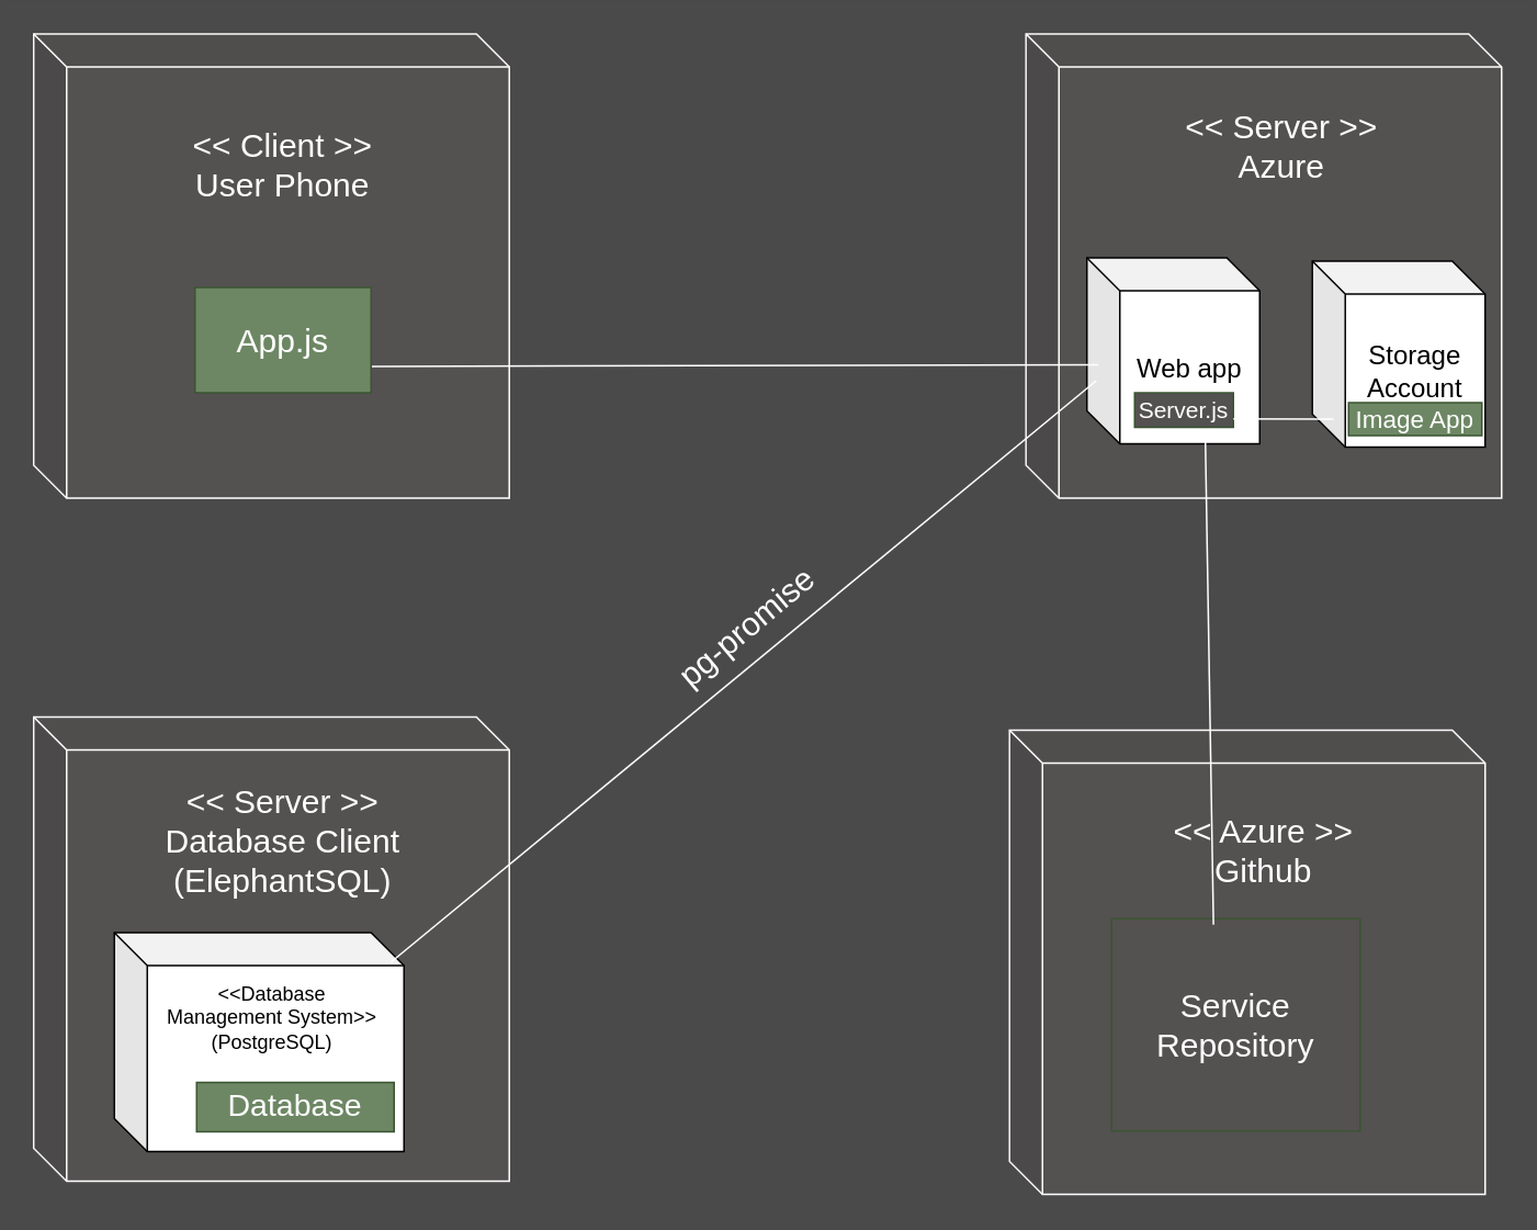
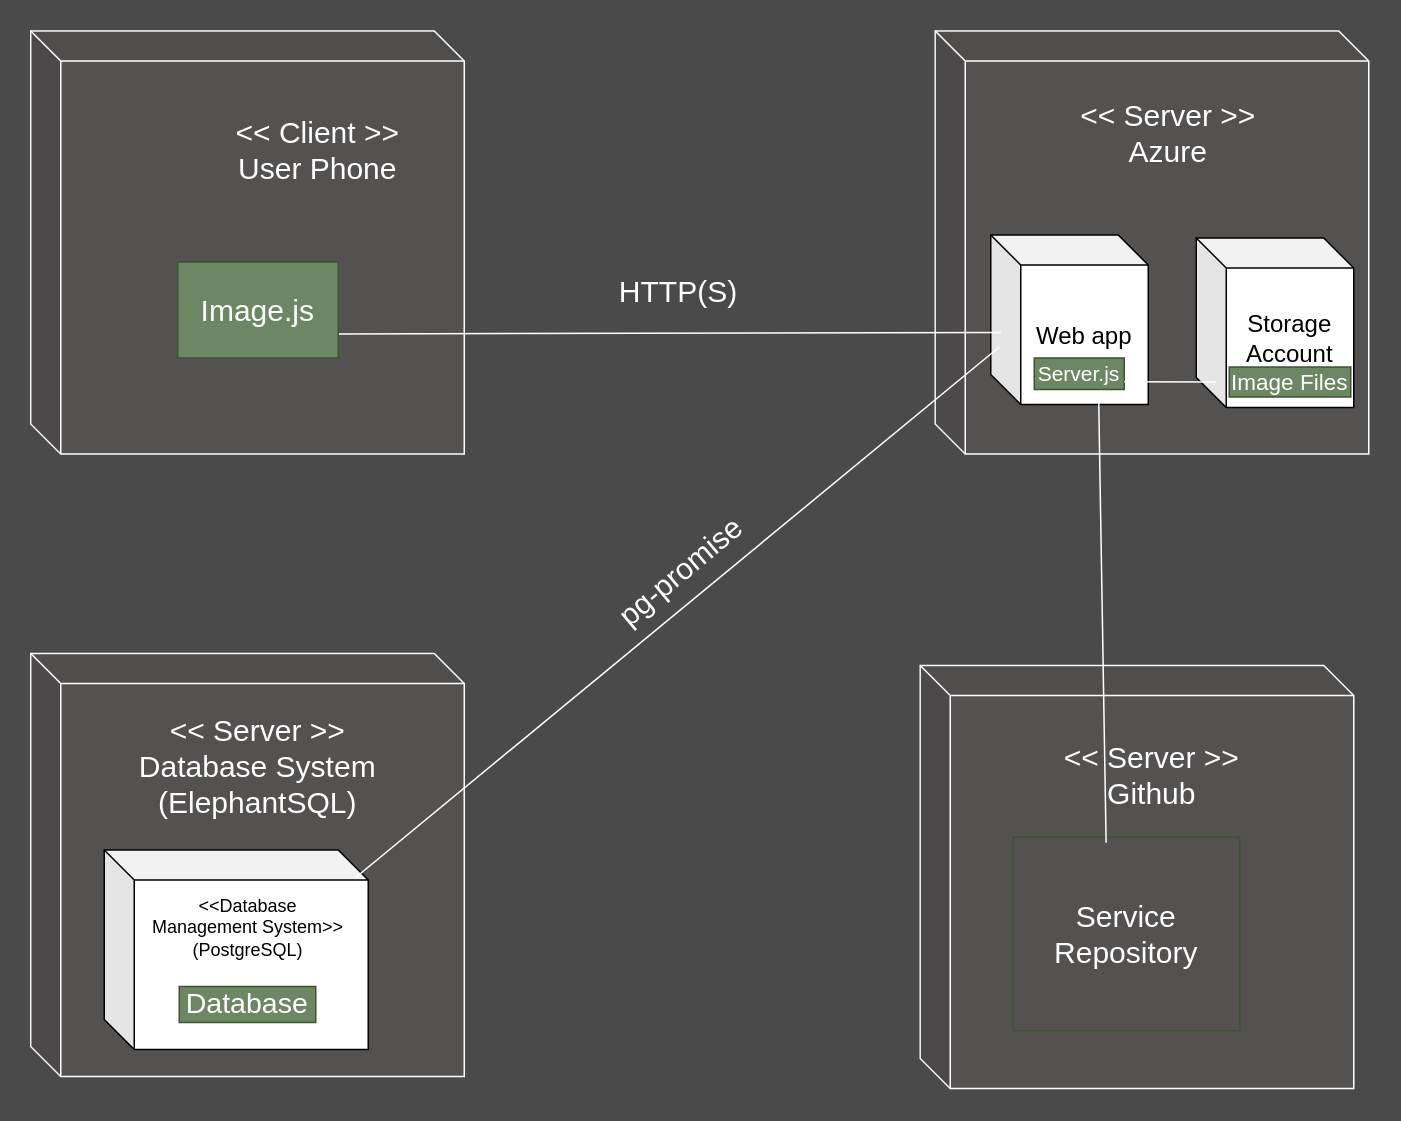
  <mxCell id="0" />
  <mxCell id="1" parent="0" />
  <mxCell id="2" value="" style="shape=cube;whiteSpace=wrap;html=1;boundedLbl=1;backgroundOutline=1;darkOpacity=0.05;darkOpacity2=0.1;fillColor=#545151;fontColor=#ffffff;strokeColor=#FFFFFF;" parent="1" vertex="1"><mxGeometry x="20" y="20" width="289" height="282" as="geometry" /></mxCell>
- <mxCell id="3" value="&lt;span style=&quot;color: rgb(255, 255, 255); font-size: 20px;&quot;&gt;&amp;lt;&amp;lt; Client &amp;gt;&amp;gt;&lt;br&gt;User Phone&lt;/span&gt;" style="text;html=1;strokeColor=none;fillColor=none;align=center;verticalAlign=middle;whiteSpace=wrap;rounded=0;" parent="1" vertex="1"><mxGeometry x="108" y="84" width="127" height="30" as="geometry" /></mxCell>
+ <mxCell id="3" value="&lt;span style=&quot;color: rgb(255, 255, 255); font-size: 20px;&quot;&gt;&amp;lt;&amp;lt; Client &amp;gt;&amp;gt;&lt;br&gt;User Phone&lt;/span&gt;" style="text;html=1;strokeColor=none;fillColor=none;align=center;verticalAlign=middle;whiteSpace=wrap;rounded=0;" parent="1" vertex="1"><mxGeometry x="148" y="84" width="127" height="30" as="geometry" /></mxCell>
  <mxCell id="4" value="" style="shape=cube;whiteSpace=wrap;html=1;boundedLbl=1;backgroundOutline=1;darkOpacity=0.05;darkOpacity2=0.1;fillColor=#545151;fontColor=#ffffff;strokeColor=#FFFFFF;" parent="1" vertex="1"><mxGeometry x="20" y="435" width="289" height="282" as="geometry" /></mxCell>
  <mxCell id="5" value="" style="shape=cube;whiteSpace=wrap;html=1;boundedLbl=1;backgroundOutline=1;darkOpacity=0.05;darkOpacity2=0.1;fillColor=#545151;fontColor=#ffffff;strokeColor=#FFFFFF;" parent="1" vertex="1"><mxGeometry x="623" y="20" width="289" height="282" as="geometry" /></mxCell>
  <mxCell id="6" value="" style="shape=cube;whiteSpace=wrap;html=1;boundedLbl=1;backgroundOutline=1;darkOpacity=0.05;darkOpacity2=0.1;fillColor=#545151;fontColor=#ffffff;strokeColor=#FFFFFF;" parent="1" vertex="1"><mxGeometry x="613" y="443" width="289" height="282" as="geometry" /></mxCell>
  <mxCell id="7" value="" style="shape=cube;whiteSpace=wrap;html=1;boundedLbl=1;backgroundOutline=1;darkOpacity=0.05;darkOpacity2=0.1;" parent="1" vertex="1"><mxGeometry x="69" y="566" width="176" height="133" as="geometry" /></mxCell>
- <mxCell id="8" value="&lt;span style=&quot;color: rgb(255, 255, 255); font-size: 20px;&quot;&gt;&amp;lt;&amp;lt; Server &amp;gt;&amp;gt;&lt;br&gt;Database Client (ElephantSQL)&lt;br&gt;&lt;/span&gt;" style="text;html=1;strokeColor=none;fillColor=none;align=center;verticalAlign=middle;whiteSpace=wrap;rounded=0;" parent="1" vertex="1"><mxGeometry x="69.25" y="488" width="204.5" height="43" as="geometry" /></mxCell>
- <mxCell id="9" value="&lt;font style=&quot;font-size: 19px;&quot;&gt;Database&lt;/font&gt;" style="rounded=0;whiteSpace=wrap;html=1;fillColor=#6d8764;strokeColor=#3A5431;fontColor=#ffffff;" parent="1" vertex="1"><mxGeometry x="119" y="657" width="120" height="30" as="geometry" /></mxCell>
+ <mxCell id="8" value="&lt;span style=&quot;color: rgb(255, 255, 255); font-size: 20px;&quot;&gt;&amp;lt;&amp;lt; Server &amp;gt;&amp;gt;&lt;br&gt;Database System (ElephantSQL)&lt;br&gt;&lt;/span&gt;" style="text;html=1;strokeColor=none;fillColor=none;align=center;verticalAlign=middle;whiteSpace=wrap;rounded=0;" parent="1" vertex="1"><mxGeometry x="69.25" y="488" width="204.5" height="43" as="geometry" /></mxCell>
+ <mxCell id="9" value="&lt;font style=&quot;font-size: 19px;&quot;&gt;Database&lt;/font&gt;" style="rounded=0;whiteSpace=wrap;html=1;fillColor=#6d8764;strokeColor=#3A5431;fontColor=#ffffff;" parent="1" vertex="1"><mxGeometry x="119" y="657" width="91" height="24" as="geometry" /></mxCell>
  <mxCell id="10" value="&lt;span style=&quot;color: rgb(255, 255, 255); font-size: 20px;&quot;&gt;&amp;lt;&amp;lt; Server &amp;gt;&amp;gt;&lt;br&gt;Azure&lt;br&gt;&lt;/span&gt;" style="text;html=1;strokeColor=none;fillColor=none;align=center;verticalAlign=middle;whiteSpace=wrap;rounded=0;" parent="1" vertex="1"><mxGeometry x="717" y="73" width="123" height="30" as="geometry" /></mxCell>
  <mxCell id="11" value="&lt;font style=&quot;font-size: 16px;&quot;&gt;Web app&lt;/font&gt;" style="shape=cube;whiteSpace=wrap;html=1;boundedLbl=1;backgroundOutline=1;darkOpacity=0.05;darkOpacity2=0.1;" parent="1" vertex="1"><mxGeometry x="660" y="156" width="105" height="113" as="geometry" /></mxCell>
  <mxCell id="12" value="&lt;font style=&quot;font-size: 16px;&quot;&gt;Storage Account&lt;/font&gt;" style="shape=cube;whiteSpace=wrap;html=1;boundedLbl=1;backgroundOutline=1;darkOpacity=0.05;darkOpacity2=0.1;" parent="1" vertex="1"><mxGeometry x="797" y="158" width="105" height="113" as="geometry" /></mxCell>
- <mxCell id="13" value="&lt;font style=&quot;font-size: 14px;&quot;&gt;Server.js&lt;/font&gt;" style="rounded=0;whiteSpace=wrap;html=1;fillColor=#545151;strokeColor=#3A5431;fontColor=#ffffff;" parent="1" vertex="1"><mxGeometry x="689" y="238" width="60" height="21" as="geometry" /></mxCell>
- <mxCell id="14" value="&lt;font style=&quot;font-size: 15px;&quot;&gt;Image App&lt;/font&gt;" style="rounded=0;whiteSpace=wrap;html=1;fillColor=#6d8764;strokeColor=#3A5431;fontColor=#ffffff;" parent="1" vertex="1"><mxGeometry x="819" y="244" width="81" height="20" as="geometry" /></mxCell>
- <mxCell id="15" value="&lt;span style=&quot;color: rgb(255, 255, 255); font-size: 20px;&quot;&gt;&amp;lt;&amp;lt; Azure &amp;gt;&amp;gt;&lt;br&gt;Github&lt;br&gt;&lt;/span&gt;" style="text;html=1;strokeColor=none;fillColor=none;align=center;verticalAlign=middle;whiteSpace=wrap;rounded=0;" parent="1" vertex="1"><mxGeometry x="699" y="501" width="137" height="30" as="geometry" /></mxCell>
+ <mxCell id="13" value="&lt;font style=&quot;font-size: 14px;&quot;&gt;Server.js&lt;/font&gt;" style="rounded=0;whiteSpace=wrap;html=1;fillColor=#6d8764;strokeColor=#3A5431;fontColor=#ffffff;" parent="1" vertex="1"><mxGeometry x="689" y="238" width="60" height="21" as="geometry" /></mxCell>
+ <mxCell id="14" value="&lt;font style=&quot;font-size: 15px;&quot;&gt;Image Files&lt;/font&gt;" style="rounded=0;whiteSpace=wrap;html=1;fillColor=#6d8764;strokeColor=#3A5431;fontColor=#ffffff;" parent="1" vertex="1"><mxGeometry x="819" y="244" width="81" height="20" as="geometry" /></mxCell>
+ <mxCell id="15" value="&lt;span style=&quot;color: rgb(255, 255, 255); font-size: 20px;&quot;&gt;&amp;lt;&amp;lt; Server &amp;gt;&amp;gt;&lt;br&gt;Github&lt;br&gt;&lt;/span&gt;" style="text;html=1;strokeColor=none;fillColor=none;align=center;verticalAlign=middle;whiteSpace=wrap;rounded=0;" parent="1" vertex="1"><mxGeometry x="699" y="501" width="137" height="30" as="geometry" /></mxCell>
  <mxCell id="16" value="&lt;font style=&quot;font-size: 20px;&quot;&gt;Service Repository&lt;/font&gt;" style="rounded=0;whiteSpace=wrap;html=1;fillColor=#545151;fontColor=#ffffff;strokeColor=#3A5431;" parent="1" vertex="1"><mxGeometry x="675" y="557.5" width="151" height="129" as="geometry" /></mxCell>
  <mxCell id="17" value="" style="endArrow=none;html=1;rounded=0;exitX=1;exitY=0.75;exitDx=0;exitDy=0;strokeColor=#FFFFFF;" parent="1" source="13" edge="1"><mxGeometry width="50" height="50" relative="1" as="geometry"><mxPoint x="1098" y="273" as="sourcePoint" /><mxPoint x="810" y="254" as="targetPoint" /></mxGeometry></mxCell>
  <mxCell id="18" value="" style="endArrow=none;html=1;rounded=0;exitX=0.054;exitY=0.661;exitDx=0;exitDy=0;exitPerimeter=0;strokeColor=#FFFFFF;" parent="1" source="11" edge="1"><mxGeometry width="50" height="50" relative="1" as="geometry"><mxPoint x="452.12" y="385" as="sourcePoint" /><mxPoint x="237" y="584" as="targetPoint" /></mxGeometry></mxCell>
  <mxCell id="19" value="" style="endArrow=none;html=1;rounded=0;exitX=0.066;exitY=0.575;exitDx=0;exitDy=0;exitPerimeter=0;strokeColor=#FFFFFF;entryX=1;entryY=0.75;entryDx=0;entryDy=0;" parent="1" source="11" target="22" edge="1"><mxGeometry width="50" height="50" relative="1" as="geometry"><mxPoint x="426" y="226" as="sourcePoint" /><mxPoint x="235" y="219" as="targetPoint" /></mxGeometry></mxCell>
  <mxCell id="20" value="" style="endArrow=none;html=1;rounded=0;strokeColor=#FFFFFF;entryX=0.41;entryY=0.028;entryDx=0;entryDy=0;entryPerimeter=0;" parent="1" target="16" edge="1"><mxGeometry width="50" height="50" relative="1" as="geometry"><mxPoint x="732" y="268" as="sourcePoint" /><mxPoint x="852.88" y="520.04" as="targetPoint" /></mxGeometry></mxCell>
- <mxCell id="22" value="&lt;font style=&quot;font-size: 20px;&quot;&gt;App.js&lt;/font&gt;" style="rounded=0;whiteSpace=wrap;html=1;fillColor=#6d8764;strokeColor=#3A5431;fontColor=#ffffff;" parent="1" vertex="1"><mxGeometry x="118" y="174" width="107" height="64" as="geometry" /></mxCell>
+ <mxCell id="21" value="&lt;font style=&quot;font-size: 20px;&quot; color=&quot;#ffffff&quot;&gt;HTTP(S)&lt;/font&gt;" style="text;html=1;strokeColor=none;fillColor=none;align=center;verticalAlign=middle;whiteSpace=wrap;rounded=0;" parent="1" vertex="1"><mxGeometry x="407" y="176" width="90" height="34" as="geometry" /></mxCell>
+ <mxCell id="22" value="&lt;font style=&quot;font-size: 20px;&quot;&gt;Image.js&lt;/font&gt;" style="rounded=0;whiteSpace=wrap;html=1;fillColor=#6d8764;strokeColor=#3A5431;fontColor=#ffffff;" parent="1" vertex="1"><mxGeometry x="118" y="174" width="107" height="64" as="geometry" /></mxCell>
  <mxCell id="23" value="&lt;font style=&quot;font-size: 20px;&quot; color=&quot;#ffffff&quot;&gt;pg-promise&lt;/font&gt;" style="text;html=1;strokeColor=none;fillColor=none;align=center;verticalAlign=middle;whiteSpace=wrap;rounded=0;rotation=-40;" parent="1" vertex="1"><mxGeometry x="389.7" y="356.03" width="126" height="48" as="geometry" /></mxCell>
  <mxCell id="24" value="&lt;span style=&quot;&quot;&gt;&amp;lt;&amp;lt;Database Management System&amp;gt;&amp;gt; (PostgreSQL)&lt;br&gt;&lt;/span&gt;" style="text;html=1;strokeColor=none;fillColor=none;align=center;verticalAlign=middle;whiteSpace=wrap;rounded=0;fontColor=#000000;" vertex="1" parent="1"><mxGeometry x="96.5" y="588" width="136" height="59" as="geometry" /></mxCell>
